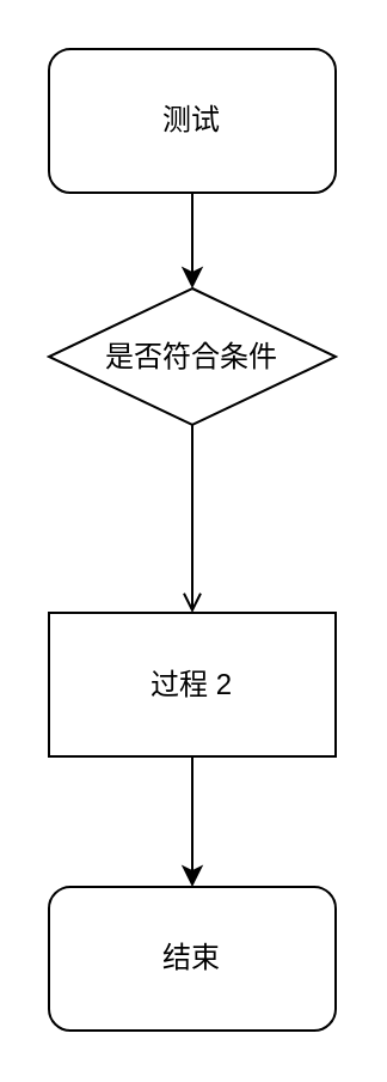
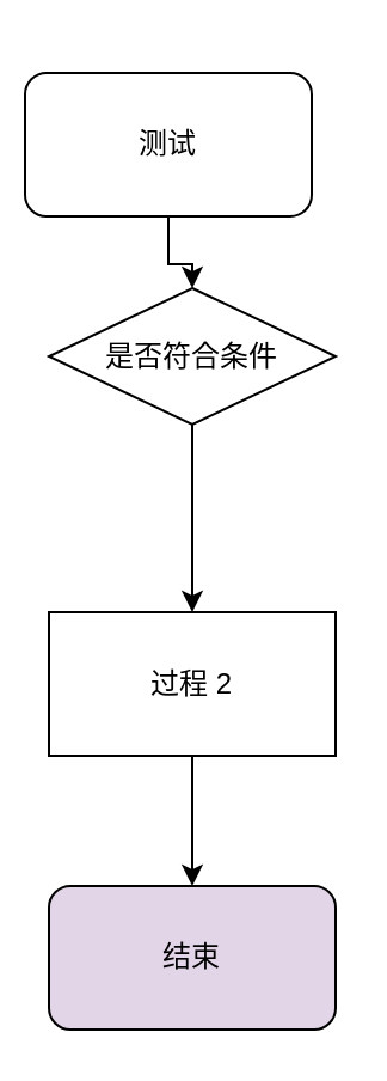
  <mxCell id="0" />
  <mxCell id="1" parent="0" />
  <mxCell id="2" value="" style="edgeStyle=orthogonalEdgeStyle;rounded=0;orthogonalLoop=1;jettySize=auto;html=1;" edge="1" parent="1" source="3" target="5"><mxGeometry relative="1" as="geometry" /></mxCell>
- <mxCell id="3" value="测试" style="rounded=1;whiteSpace=wrap;html=1;" vertex="1" parent="1"><mxGeometry x="20" y="20" width="120" height="60" as="geometry" /></mxCell>
- <mxCell id="4" value="" style="edgeStyle=orthogonalEdgeStyle;rounded=0;orthogonalLoop=1;jettySize=auto;html=1;endArrow=open;" edge="1" parent="1" source="5" target="7"><mxGeometry relative="1" as="geometry" /></mxCell>
+ <mxCell id="3" value="测试" style="rounded=1;whiteSpace=wrap;html=1;" vertex="1" parent="1"><mxGeometry x="10" y="30" width="120" height="60" as="geometry" /></mxCell>
+ <mxCell id="4" value="" style="edgeStyle=orthogonalEdgeStyle;rounded=0;orthogonalLoop=1;jettySize=auto;html=1;" edge="1" parent="1" source="5" target="7"><mxGeometry relative="1" as="geometry" /></mxCell>
  <mxCell id="5" value="是否符合条件" style="rhombus;whiteSpace=wrap;html=1;" vertex="1" parent="1"><mxGeometry x="20" y="120" width="120" height="57" as="geometry" /></mxCell>
  <mxCell id="6" style="edgeStyle=orthogonalEdgeStyle;rounded=0;orthogonalLoop=1;jettySize=auto;html=1;" edge="1" parent="1" source="7"><mxGeometry relative="1" as="geometry"><mxPoint x="80" y="370" as="targetPoint" /></mxGeometry></mxCell>
  <mxCell id="7" value="过程 2" style="whiteSpace=wrap;html=1;" vertex="1" parent="1"><mxGeometry x="20" y="255.5" width="120" height="60" as="geometry" /></mxCell>
- <mxCell id="8" value="结束" style="rounded=1;whiteSpace=wrap;html=1;" vertex="1" parent="1"><mxGeometry x="20" y="370" width="120" height="60" as="geometry" /></mxCell>
+ <mxCell id="8" value="结束" style="rounded=1;whiteSpace=wrap;html=1;fillColor=#e1d5e7;" vertex="1" parent="1"><mxGeometry x="20" y="370" width="120" height="60" as="geometry" /></mxCell>
